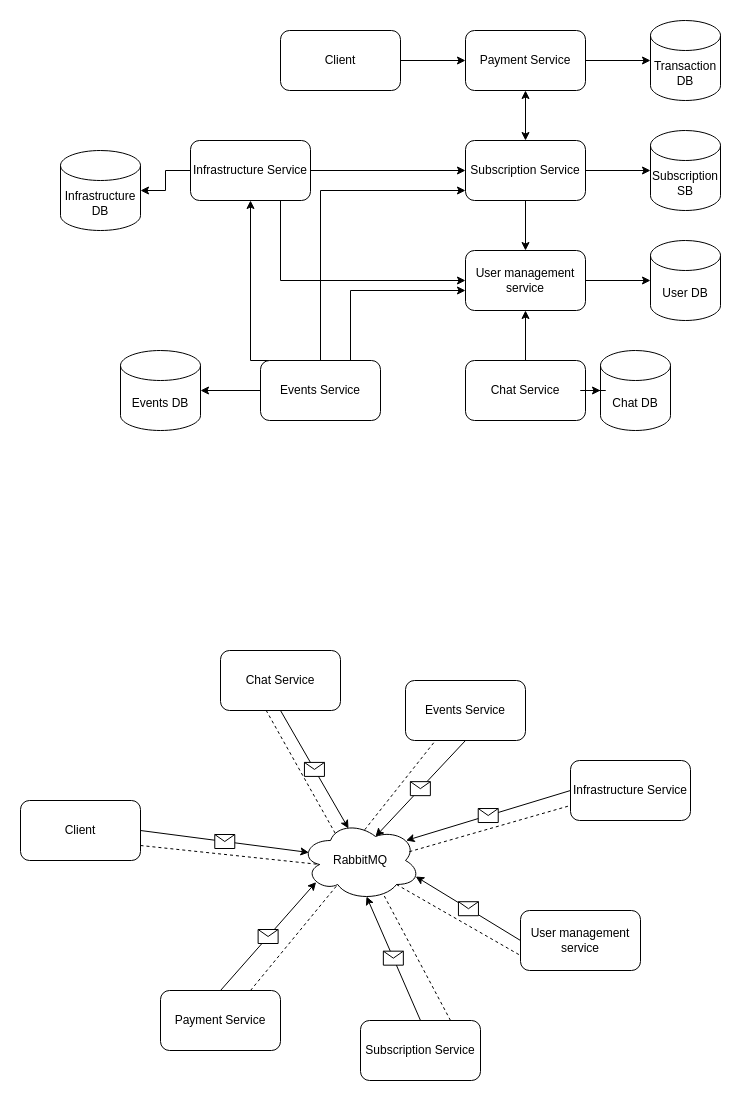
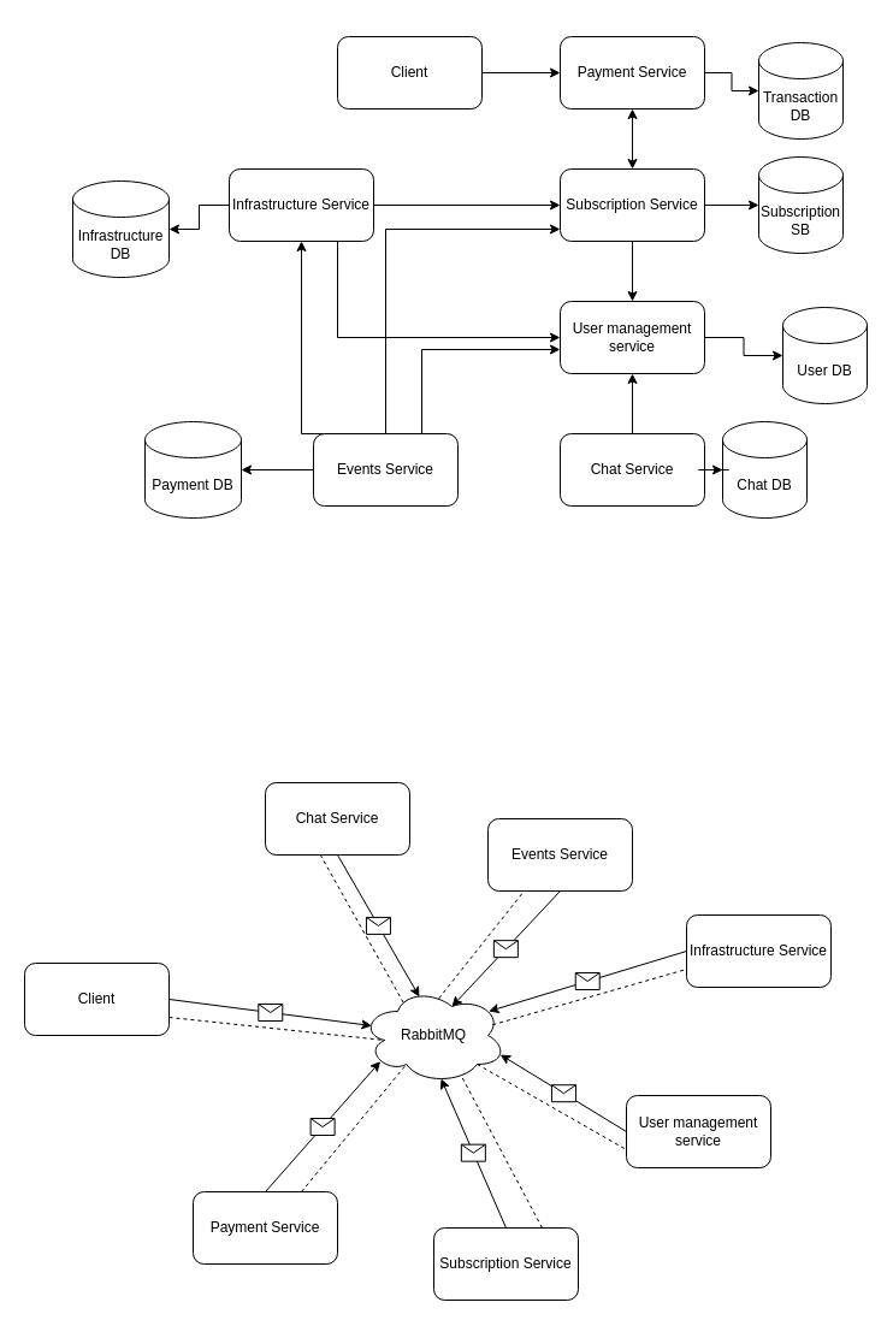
  <mxCell id="0" />
  <mxCell id="1" parent="0" />
  <mxCell id="2" value="User management service" style="rounded=1;whiteSpace=wrap;html=1;" vertex="1" parent="1"><mxGeometry x="465" y="250" width="120" height="60" as="geometry" /></mxCell>
  <mxCell id="3" style="edgeStyle=orthogonalEdgeStyle;rounded=0;orthogonalLoop=1;jettySize=auto;html=1;entryX=0.5;entryY=0;entryDx=0;entryDy=0;" edge="1" parent="1" source="4" target="2"><mxGeometry relative="1" as="geometry" /></mxCell>
  <mxCell id="4" value="Subscription Service" style="rounded=1;whiteSpace=wrap;html=1;" vertex="1" parent="1"><mxGeometry x="465" y="140" width="120" height="60" as="geometry" /></mxCell>
  <mxCell id="5" value="Payment Service" style="rounded=1;whiteSpace=wrap;html=1;" vertex="1" parent="1"><mxGeometry x="465" y="30" width="120" height="60" as="geometry" /></mxCell>
  <mxCell id="6" style="edgeStyle=orthogonalEdgeStyle;rounded=0;orthogonalLoop=1;jettySize=auto;html=1;exitX=0.5;exitY=0;exitDx=0;exitDy=0;entryX=0.5;entryY=1;entryDx=0;entryDy=0;" edge="1" parent="1" source="7" target="2"><mxGeometry relative="1" as="geometry" /></mxCell>
  <mxCell id="7" value="Chat Service" style="rounded=1;whiteSpace=wrap;html=1;" vertex="1" parent="1"><mxGeometry x="465" y="360" width="120" height="60" as="geometry" /></mxCell>
  <mxCell id="8" style="edgeStyle=orthogonalEdgeStyle;rounded=0;orthogonalLoop=1;jettySize=auto;html=1;entryX=0;entryY=0.5;entryDx=0;entryDy=0;" edge="1" parent="1" source="10" target="4"><mxGeometry relative="1" as="geometry" /></mxCell>
  <mxCell id="9" style="edgeStyle=orthogonalEdgeStyle;rounded=0;orthogonalLoop=1;jettySize=auto;html=1;entryX=0;entryY=0.5;entryDx=0;entryDy=0;exitX=0.75;exitY=1;exitDx=0;exitDy=0;" edge="1" parent="1" source="10" target="2"><mxGeometry relative="1" as="geometry"><Array as="points"><mxPoint x="280" y="200" /><mxPoint x="280" y="280" /></Array></mxGeometry></mxCell>
  <mxCell id="10" value="Infrastructure Service" style="rounded=1;whiteSpace=wrap;html=1;" vertex="1" parent="1"><mxGeometry x="190" y="140" width="120" height="60" as="geometry" /></mxCell>
  <mxCell id="11" style="edgeStyle=orthogonalEdgeStyle;rounded=0;orthogonalLoop=1;jettySize=auto;html=1;" edge="1" parent="1" source="14"><mxGeometry relative="1" as="geometry"><mxPoint x="465" y="190" as="targetPoint" /><Array as="points"><mxPoint x="320" y="190" /><mxPoint x="465" y="190" /></Array></mxGeometry></mxCell>
  <mxCell id="12" style="edgeStyle=orthogonalEdgeStyle;rounded=0;orthogonalLoop=1;jettySize=auto;html=1;exitX=0.75;exitY=0;exitDx=0;exitDy=0;" edge="1" parent="1" source="14"><mxGeometry relative="1" as="geometry"><mxPoint x="465" y="290" as="targetPoint" /><Array as="points"><mxPoint x="350" y="290" /><mxPoint x="465" y="290" /></Array></mxGeometry></mxCell>
  <mxCell id="13" style="edgeStyle=orthogonalEdgeStyle;rounded=0;orthogonalLoop=1;jettySize=auto;html=1;exitX=0.25;exitY=0;exitDx=0;exitDy=0;entryX=0.5;entryY=1;entryDx=0;entryDy=0;" edge="1" parent="1" source="14" target="10"><mxGeometry relative="1" as="geometry"><Array as="points"><mxPoint x="250" y="360" /></Array></mxGeometry></mxCell>
  <mxCell id="14" value="Events Service" style="rounded=1;whiteSpace=wrap;html=1;" vertex="1" parent="1"><mxGeometry x="260" y="360" width="120" height="60" as="geometry" /></mxCell>
- <mxCell id="15" value="User DB" style="shape=cylinder3;whiteSpace=wrap;html=1;boundedLbl=1;backgroundOutline=1;size=15;" vertex="1" parent="1"><mxGeometry x="650" y="240" width="70" height="80" as="geometry" /></mxCell>
- <mxCell id="16" value="Subscription SB" style="shape=cylinder3;whiteSpace=wrap;html=1;boundedLbl=1;backgroundOutline=1;size=15;" vertex="1" parent="1"><mxGeometry x="650" y="130" width="70" height="80" as="geometry" /></mxCell>
+ <mxCell id="15" value="User DB" style="shape=cylinder3;whiteSpace=wrap;html=1;boundedLbl=1;backgroundOutline=1;size=15;" vertex="1" parent="1"><mxGeometry x="650" y="255" width="70" height="80" as="geometry" /></mxCell>
+ <mxCell id="16" value="Subscription SB" style="shape=cylinder3;whiteSpace=wrap;html=1;boundedLbl=1;backgroundOutline=1;size=15;" vertex="1" parent="1"><mxGeometry x="630" y="130" width="70" height="80" as="geometry" /></mxCell>
  <mxCell id="17" value="Chat DB" style="shape=cylinder3;whiteSpace=wrap;html=1;boundedLbl=1;backgroundOutline=1;size=15;" vertex="1" parent="1"><mxGeometry x="600" y="350" width="70" height="80" as="geometry" /></mxCell>
- <mxCell id="18" value="Transaction DB" style="shape=cylinder3;whiteSpace=wrap;html=1;boundedLbl=1;backgroundOutline=1;size=15;" vertex="1" parent="1"><mxGeometry x="650" y="20" width="70" height="80" as="geometry" /></mxCell>
+ <mxCell id="18" value="Transaction DB" style="shape=cylinder3;whiteSpace=wrap;html=1;boundedLbl=1;backgroundOutline=1;size=15;" vertex="1" parent="1"><mxGeometry x="630" y="35" width="70" height="80" as="geometry" /></mxCell>
  <mxCell id="19" value="Infrastructure DB" style="shape=cylinder3;whiteSpace=wrap;html=1;boundedLbl=1;backgroundOutline=1;size=15;" vertex="1" parent="1"><mxGeometry x="60" y="150" width="80" height="80" as="geometry" /></mxCell>
- <mxCell id="20" value="Events DB" style="shape=cylinder3;whiteSpace=wrap;html=1;boundedLbl=1;backgroundOutline=1;size=15;" vertex="1" parent="1"><mxGeometry x="120" y="350" width="80" height="80" as="geometry" /></mxCell>
+ <mxCell id="20" value="Payment DB" style="shape=cylinder3;whiteSpace=wrap;html=1;boundedLbl=1;backgroundOutline=1;size=15;" vertex="1" parent="1"><mxGeometry x="120" y="350" width="80" height="80" as="geometry" /></mxCell>
  <mxCell id="21" style="edgeStyle=orthogonalEdgeStyle;rounded=0;orthogonalLoop=1;jettySize=auto;html=1;entryX=0;entryY=0.5;entryDx=0;entryDy=0;entryPerimeter=0;" edge="1" parent="1" source="2" target="15"><mxGeometry relative="1" as="geometry" /></mxCell>
  <mxCell id="22" style="edgeStyle=orthogonalEdgeStyle;rounded=0;orthogonalLoop=1;jettySize=auto;html=1;entryX=0;entryY=0.5;entryDx=0;entryDy=0;entryPerimeter=0;" edge="1" parent="1" source="7" target="17"><mxGeometry relative="1" as="geometry" /></mxCell>
  <mxCell id="23" style="edgeStyle=orthogonalEdgeStyle;rounded=0;orthogonalLoop=1;jettySize=auto;html=1;entryX=0;entryY=0.5;entryDx=0;entryDy=0;entryPerimeter=0;" edge="1" parent="1" source="4" target="16"><mxGeometry relative="1" as="geometry" /></mxCell>
  <mxCell id="24" style="edgeStyle=orthogonalEdgeStyle;rounded=0;orthogonalLoop=1;jettySize=auto;html=1;entryX=0;entryY=0.5;entryDx=0;entryDy=0;entryPerimeter=0;" edge="1" parent="1" source="5" target="18"><mxGeometry relative="1" as="geometry" /></mxCell>
  <mxCell id="25" style="edgeStyle=orthogonalEdgeStyle;rounded=0;orthogonalLoop=1;jettySize=auto;html=1;entryX=1;entryY=0.5;entryDx=0;entryDy=0;entryPerimeter=0;" edge="1" parent="1" source="10" target="19"><mxGeometry relative="1" as="geometry" /></mxCell>
  <mxCell id="26" style="edgeStyle=orthogonalEdgeStyle;rounded=0;orthogonalLoop=1;jettySize=auto;html=1;entryX=1;entryY=0.5;entryDx=0;entryDy=0;entryPerimeter=0;" edge="1" parent="1" source="14" target="20"><mxGeometry relative="1" as="geometry" /></mxCell>
  <mxCell id="27" value="" style="endArrow=classic;startArrow=classic;html=1;rounded=0;exitX=0.5;exitY=0;exitDx=0;exitDy=0;entryX=0.5;entryY=1;entryDx=0;entryDy=0;" edge="1" parent="1" source="4" target="5"><mxGeometry width="50" height="50" relative="1" as="geometry"><mxPoint x="480" y="140" as="sourcePoint" /><mxPoint x="530" y="90" as="targetPoint" /></mxGeometry></mxCell>
  <mxCell id="28" value="Client" style="rounded=1;whiteSpace=wrap;html=1;" vertex="1" parent="1"><mxGeometry x="20" y="800" width="120" height="60" as="geometry" /></mxCell>
  <mxCell id="29" value="RabbitMQ" style="ellipse;shape=cloud;whiteSpace=wrap;html=1;" vertex="1" parent="1"><mxGeometry x="300" y="820" width="120" height="80" as="geometry" /></mxCell>
  <mxCell id="30" value="Infrastructure Service" style="rounded=1;whiteSpace=wrap;html=1;" vertex="1" parent="1"><mxGeometry x="570" y="760" width="120" height="60" as="geometry" /></mxCell>
  <mxCell id="31" value="Events Service" style="rounded=1;whiteSpace=wrap;html=1;" vertex="1" parent="1"><mxGeometry x="405" y="680" width="120" height="60" as="geometry" /></mxCell>
  <mxCell id="32" value="Chat Service" style="rounded=1;whiteSpace=wrap;html=1;" vertex="1" parent="1"><mxGeometry x="220" y="650" width="120" height="60" as="geometry" /></mxCell>
  <mxCell id="33" value="User management service" style="rounded=1;whiteSpace=wrap;html=1;" vertex="1" parent="1"><mxGeometry x="520" y="910" width="120" height="60" as="geometry" /></mxCell>
  <mxCell id="34" value="Subscription Service" style="rounded=1;whiteSpace=wrap;html=1;" vertex="1" parent="1"><mxGeometry x="360" y="1020" width="120" height="60" as="geometry" /></mxCell>
  <mxCell id="35" value="Payment Service" style="rounded=1;whiteSpace=wrap;html=1;" vertex="1" parent="1"><mxGeometry x="160" y="990" width="120" height="60" as="geometry" /></mxCell>
  <mxCell id="36" value="" style="endArrow=classic;html=1;rounded=0;entryX=0.07;entryY=0.4;entryDx=0;entryDy=0;entryPerimeter=0;exitX=1;exitY=0.5;exitDx=0;exitDy=0;" edge="1" parent="1" source="28" target="29"><mxGeometry relative="1" as="geometry"><mxPoint x="150" y="830" as="sourcePoint" /><mxPoint x="250" y="830" as="targetPoint" /></mxGeometry></mxCell>
  <mxCell id="37" value="" style="shape=message;html=1;outlineConnect=0;" vertex="1" parent="36"><mxGeometry width="20" height="14" relative="1" as="geometry"><mxPoint x="-10" y="-7" as="offset" /></mxGeometry></mxCell>
  <mxCell id="38" value="" style="endArrow=none;dashed=1;html=1;rounded=0;entryX=0.16;entryY=0.55;entryDx=0;entryDy=0;entryPerimeter=0;exitX=1;exitY=0.75;exitDx=0;exitDy=0;" edge="1" parent="1" source="28" target="29"><mxGeometry width="50" height="50" relative="1" as="geometry"><mxPoint x="340" y="910" as="sourcePoint" /><mxPoint x="390" y="860" as="targetPoint" /></mxGeometry></mxCell>
  <mxCell id="39" value="" style="endArrow=classic;html=1;rounded=0;exitX=0.5;exitY=1;exitDx=0;exitDy=0;entryX=0.4;entryY=0.1;entryDx=0;entryDy=0;entryPerimeter=0;" edge="1" parent="1" source="32" target="29"><mxGeometry relative="1" as="geometry"><mxPoint x="270" y="730" as="sourcePoint" /><mxPoint x="370" y="730" as="targetPoint" /></mxGeometry></mxCell>
  <mxCell id="40" value="" style="shape=message;html=1;outlineConnect=0;" vertex="1" parent="39"><mxGeometry width="20" height="14" relative="1" as="geometry"><mxPoint x="-10" y="-7" as="offset" /></mxGeometry></mxCell>
  <mxCell id="41" value="" style="endArrow=classic;html=1;rounded=0;exitX=0.5;exitY=1;exitDx=0;exitDy=0;entryX=0.625;entryY=0.2;entryDx=0;entryDy=0;entryPerimeter=0;" edge="1" parent="1" source="31" target="29"><mxGeometry relative="1" as="geometry"><mxPoint x="390" y="800" as="sourcePoint" /><mxPoint x="490" y="800" as="targetPoint" /></mxGeometry></mxCell>
  <mxCell id="42" value="" style="shape=message;html=1;outlineConnect=0;" vertex="1" parent="41"><mxGeometry width="20" height="14" relative="1" as="geometry"><mxPoint x="-10" y="-7" as="offset" /></mxGeometry></mxCell>
  <mxCell id="43" value="" style="endArrow=classic;html=1;rounded=0;exitX=0;exitY=0.5;exitDx=0;exitDy=0;entryX=0.88;entryY=0.25;entryDx=0;entryDy=0;entryPerimeter=0;" edge="1" parent="1" source="30" target="29"><mxGeometry relative="1" as="geometry"><mxPoint x="475" y="750" as="sourcePoint" /><mxPoint x="410" y="840" as="targetPoint" /></mxGeometry></mxCell>
  <mxCell id="44" value="" style="shape=message;html=1;outlineConnect=0;" vertex="1" parent="43"><mxGeometry width="20" height="14" relative="1" as="geometry"><mxPoint x="-10" y="-7" as="offset" /></mxGeometry></mxCell>
  <mxCell id="45" value="" style="endArrow=classic;html=1;rounded=0;exitX=0;exitY=0.5;exitDx=0;exitDy=0;entryX=0.96;entryY=0.7;entryDx=0;entryDy=0;entryPerimeter=0;" edge="1" parent="1" source="33" target="29"><mxGeometry relative="1" as="geometry"><mxPoint x="580" y="800" as="sourcePoint" /><mxPoint x="410" y="850" as="targetPoint" /></mxGeometry></mxCell>
  <mxCell id="46" value="" style="shape=message;html=1;outlineConnect=0;" vertex="1" parent="45"><mxGeometry width="20" height="14" relative="1" as="geometry"><mxPoint x="-10" y="-7" as="offset" /></mxGeometry></mxCell>
  <mxCell id="47" value="" style="endArrow=classic;html=1;rounded=0;exitX=0.5;exitY=0;exitDx=0;exitDy=0;entryX=0.55;entryY=0.95;entryDx=0;entryDy=0;entryPerimeter=0;" edge="1" parent="1" source="34" target="29"><mxGeometry relative="1" as="geometry"><mxPoint x="530" y="950" as="sourcePoint" /><mxPoint x="425" y="886" as="targetPoint" /></mxGeometry></mxCell>
  <mxCell id="48" value="" style="shape=message;html=1;outlineConnect=0;" vertex="1" parent="47"><mxGeometry width="20" height="14" relative="1" as="geometry"><mxPoint x="-10" y="-7" as="offset" /></mxGeometry></mxCell>
  <mxCell id="49" value="" style="endArrow=classic;html=1;rounded=0;exitX=0.5;exitY=0;exitDx=0;exitDy=0;entryX=0.13;entryY=0.77;entryDx=0;entryDy=0;entryPerimeter=0;" edge="1" parent="1" source="35" target="29"><mxGeometry relative="1" as="geometry"><mxPoint x="430" y="1030" as="sourcePoint" /><mxPoint x="376" y="906" as="targetPoint" /></mxGeometry></mxCell>
  <mxCell id="50" value="" style="shape=message;html=1;outlineConnect=0;" vertex="1" parent="49"><mxGeometry width="20" height="14" relative="1" as="geometry"><mxPoint x="-10" y="-7" as="offset" /></mxGeometry></mxCell>
  <mxCell id="51" value="" style="endArrow=none;dashed=1;html=1;rounded=0;entryX=0.289;entryY=0.159;entryDx=0;entryDy=0;entryPerimeter=0;exitX=0.38;exitY=0.996;exitDx=0;exitDy=0;exitPerimeter=0;" edge="1" parent="1" source="32" target="29"><mxGeometry width="50" height="50" relative="1" as="geometry"><mxPoint x="270" y="850" as="sourcePoint" /><mxPoint x="320" y="800" as="targetPoint" /></mxGeometry></mxCell>
  <mxCell id="52" value="" style="endArrow=none;dashed=1;html=1;rounded=0;exitX=0.75;exitY=0;exitDx=0;exitDy=0;entryX=0.31;entryY=0.8;entryDx=0;entryDy=0;entryPerimeter=0;" edge="1" parent="1" source="35" target="29"><mxGeometry width="50" height="50" relative="1" as="geometry"><mxPoint x="260" y="940" as="sourcePoint" /><mxPoint x="310" y="890" as="targetPoint" /></mxGeometry></mxCell>
  <mxCell id="53" value="" style="endArrow=none;dashed=1;html=1;rounded=0;entryX=0.25;entryY=1;entryDx=0;entryDy=0;exitX=0.535;exitY=0.116;exitDx=0;exitDy=0;exitPerimeter=0;" edge="1" parent="1" source="29" target="31"><mxGeometry width="50" height="50" relative="1" as="geometry"><mxPoint x="380" y="800" as="sourcePoint" /><mxPoint x="430" y="750" as="targetPoint" /></mxGeometry></mxCell>
  <mxCell id="54" value="" style="endArrow=none;dashed=1;html=1;rounded=0;exitX=0.907;exitY=0.39;exitDx=0;exitDy=0;exitPerimeter=0;entryX=0;entryY=0.75;entryDx=0;entryDy=0;" edge="1" parent="1" source="29" target="30"><mxGeometry width="50" height="50" relative="1" as="geometry"><mxPoint x="460" y="890" as="sourcePoint" /><mxPoint x="510" y="840" as="targetPoint" /></mxGeometry></mxCell>
  <mxCell id="55" value="" style="endArrow=none;dashed=1;html=1;rounded=0;entryX=0;entryY=0.75;entryDx=0;entryDy=0;exitX=0.8;exitY=0.8;exitDx=0;exitDy=0;exitPerimeter=0;" edge="1" parent="1" source="29" target="33"><mxGeometry width="50" height="50" relative="1" as="geometry"><mxPoint x="450" y="1020" as="sourcePoint" /><mxPoint x="500" y="970" as="targetPoint" /></mxGeometry></mxCell>
  <mxCell id="56" value="" style="endArrow=none;dashed=1;html=1;rounded=0;entryX=0.696;entryY=0.937;entryDx=0;entryDy=0;entryPerimeter=0;exitX=0.75;exitY=0;exitDx=0;exitDy=0;" edge="1" parent="1" source="34" target="29"><mxGeometry width="50" height="50" relative="1" as="geometry"><mxPoint x="450" y="1030" as="sourcePoint" /><mxPoint x="500" y="980" as="targetPoint" /></mxGeometry></mxCell>
  <mxCell id="57" style="edgeStyle=orthogonalEdgeStyle;rounded=0;orthogonalLoop=1;jettySize=auto;html=1;entryX=0;entryY=0.5;entryDx=0;entryDy=0;" edge="1" parent="1" source="58" target="5"><mxGeometry relative="1" as="geometry" /></mxCell>
  <mxCell id="58" value="Client" style="rounded=1;whiteSpace=wrap;html=1;" vertex="1" parent="1"><mxGeometry x="280" y="30" width="120" height="60" as="geometry" /></mxCell>
